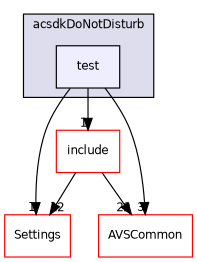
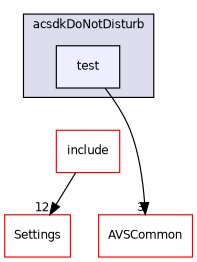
  digraph {
    compound=true
    node [fillcolor=white fontname=Helvetica fontsize=10 shape=box style=filled color=red]
    edge [headlabel=1 labeldistance=1.5 labelfontname=Helvetica labelfontsize=10]
    n1 [fillcolor="#eeeeff" label=test pencolor=black color=""]
    n2 [label=Settings]
    n3 [label=AVSCommon]
    n4 [label=include]
    subgraph cluster_1 {
      bgcolor="#ddddee"
      fontname=Helvetica
      fontsize=10
      label=acsdkDoNotDisturb
      pencolor=black
      n1
    }
-   n1 -> n2
    n1 -> n3 [headlabel=3]
-   n1 -> n4
    n4 -> n2 [headlabel=12]
-   n4 -> n3 [headlabel=22]
  }
